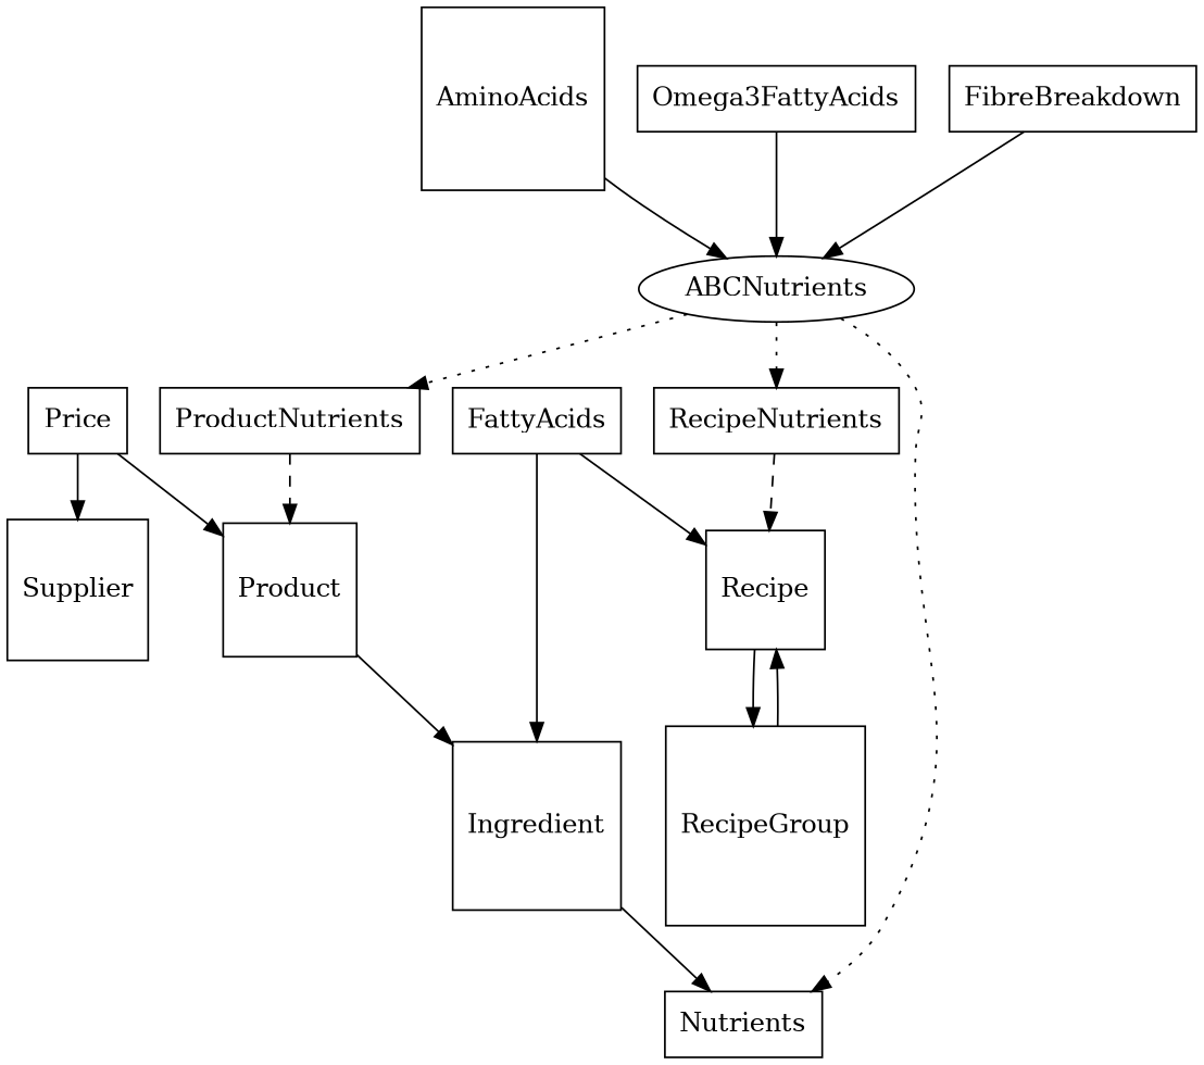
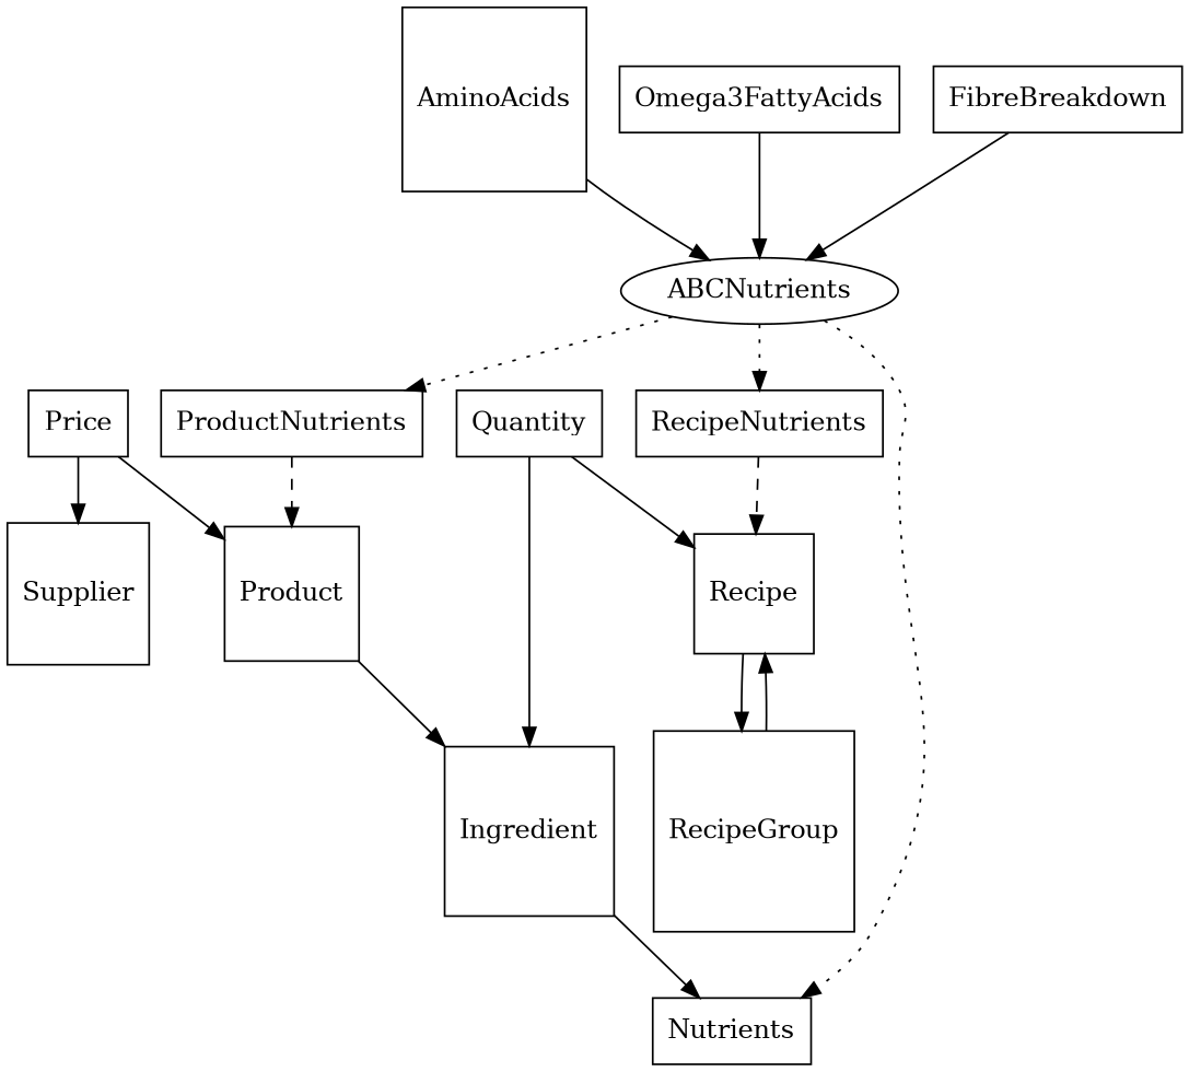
  digraph {
    node [shape=box]
    Ingredient [shape=square]
    Nutrients
    AminoAcids [shape=square]
    ABCNutrients [shape=""]
    ProductNutrients
    RecipeNutrients
    Omega3FattyAcids
    FibreBreakdown
    Product [shape=square]
    Price
    Supplier [shape=square]
    Recipe [shape=square]
    RecipeGroup [shape=square]
-   Quantity [label=FattyAcids]
+   Quantity
    subgraph sub_1 {
      Ingredient
      Nutrients
      AminoAcids
      ABCNutrients
      ProductNutrients
      RecipeNutrients
      Omega3FattyAcids
      FibreBreakdown
    }
    subgraph sub_2 {
      Ingredient
      ProductNutrients
      Product
      Price
      Supplier
    }
    subgraph sub_3 {
      Ingredient
      RecipeNutrients
      Recipe
      RecipeGroup
      Quantity
    }
    Ingredient -> Nutrients
    AminoAcids -> ABCNutrients
    ABCNutrients -> Nutrients [style=dotted]
    ABCNutrients -> ProductNutrients [style=dotted]
    ABCNutrients -> RecipeNutrients [style=dotted]
    ProductNutrients -> Product [style=dashed]
    RecipeNutrients -> Recipe [style=dashed]
    Omega3FattyAcids -> ABCNutrients
    FibreBreakdown -> ABCNutrients
    Product -> Ingredient
    Price -> Product
    Price -> Supplier
    Recipe -> RecipeGroup
    RecipeGroup -> Recipe
    Quantity -> Ingredient
    Quantity -> Recipe
  }
